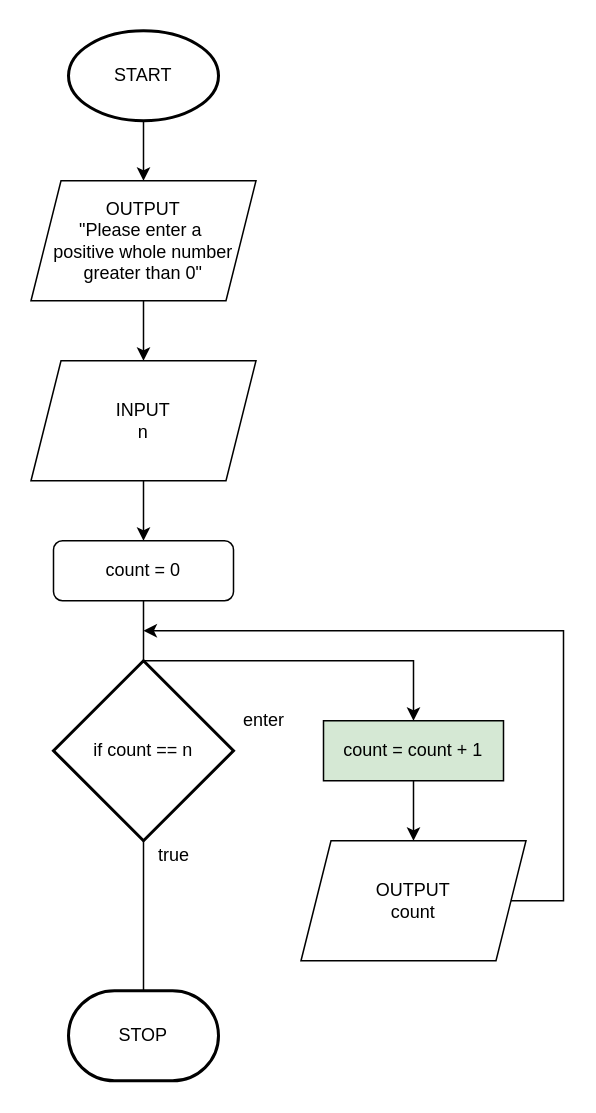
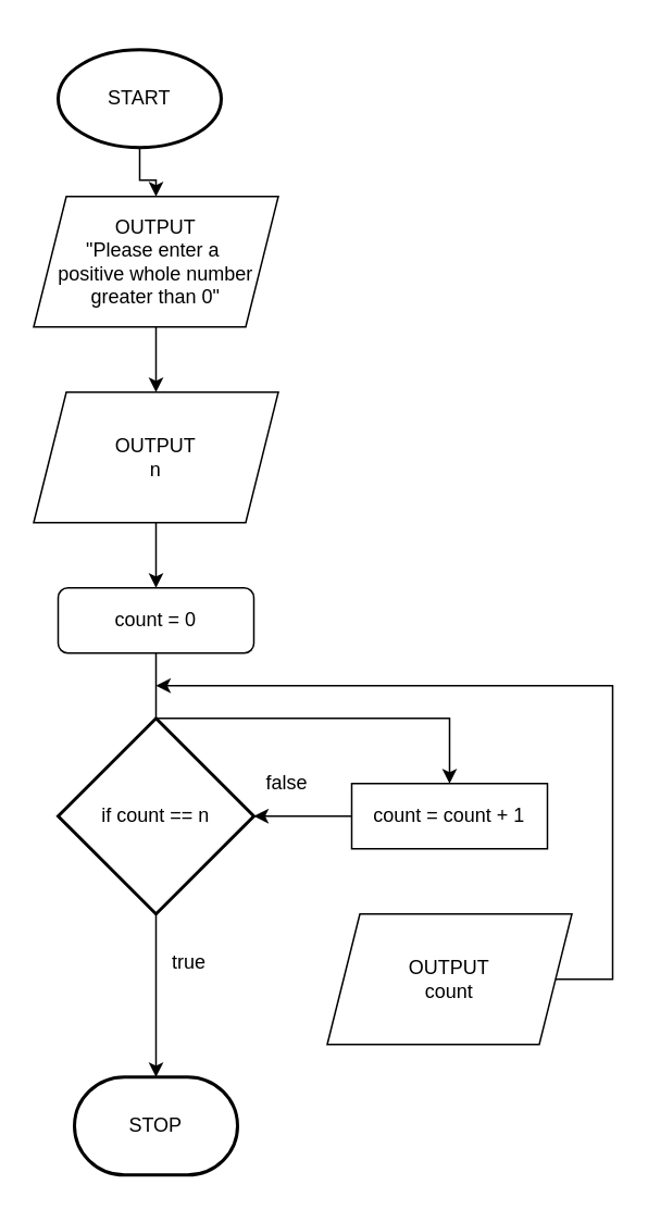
  <mxCell id="0" />
  <mxCell id="1" parent="0" />
  <mxCell id="2" style="edgeStyle=orthogonalEdgeStyle;rounded=0;orthogonalLoop=1;jettySize=auto;html=1;entryX=0.5;entryY=0;entryDx=0;entryDy=0;" edge="1" parent="1" source="3" target="6"><mxGeometry relative="1" as="geometry" /></mxCell>
- <mxCell id="3" value="START" style="strokeWidth=2;html=1;shape=mxgraph.flowchart.start_1;whiteSpace=wrap;" vertex="1" parent="1"><mxGeometry x="45" y="20" width="100" height="60" as="geometry" /></mxCell>
+ <mxCell id="3" value="START" style="strokeWidth=2;html=1;shape=mxgraph.flowchart.start_1;whiteSpace=wrap;" vertex="1" parent="1"><mxGeometry x="35" y="30" width="100" height="60" as="geometry" /></mxCell>
  <mxCell id="4" value="STOP" style="strokeWidth=2;html=1;shape=mxgraph.flowchart.terminator;whiteSpace=wrap;" vertex="1" parent="1"><mxGeometry x="45" y="660" width="100" height="60" as="geometry" /></mxCell>
  <mxCell id="5" style="edgeStyle=orthogonalEdgeStyle;rounded=0;orthogonalLoop=1;jettySize=auto;html=1;entryX=0.5;entryY=0;entryDx=0;entryDy=0;" edge="1" parent="1" source="6" target="8"><mxGeometry relative="1" as="geometry" /></mxCell>
  <mxCell id="6" value="OUTPUT&lt;br&gt;&quot;Please enter a&amp;nbsp;&lt;br&gt;positive whole number&lt;br&gt;greater than 0&quot;" style="shape=parallelogram;perimeter=parallelogramPerimeter;whiteSpace=wrap;html=1;fixedSize=1;" vertex="1" parent="1"><mxGeometry x="20" y="120" width="150" height="80" as="geometry" /></mxCell>
  <mxCell id="7" style="edgeStyle=orthogonalEdgeStyle;rounded=0;orthogonalLoop=1;jettySize=auto;html=1;entryX=0.5;entryY=0;entryDx=0;entryDy=0;" edge="1" parent="1" source="8" target="10"><mxGeometry relative="1" as="geometry" /></mxCell>
- <mxCell id="8" value="INPUT&lt;br&gt;n" style="shape=parallelogram;perimeter=parallelogramPerimeter;whiteSpace=wrap;html=1;fixedSize=1;" vertex="1" parent="1"><mxGeometry x="20" y="240" width="150" height="80" as="geometry" /></mxCell>
+ <mxCell id="8" value="OUTPUT&lt;br&gt;n" style="shape=parallelogram;perimeter=parallelogramPerimeter;whiteSpace=wrap;html=1;fixedSize=1;" vertex="1" parent="1"><mxGeometry x="20" y="240" width="150" height="80" as="geometry" /></mxCell>
  <mxCell id="9" style="edgeStyle=orthogonalEdgeStyle;rounded=0;orthogonalLoop=1;jettySize=auto;html=1;exitX=0.5;exitY=1;exitDx=0;exitDy=0;" edge="1" parent="1" source="10" target="16"><mxGeometry relative="1" as="geometry" /></mxCell>
  <mxCell id="10" value="count = 0" style="whiteSpace=wrap;html=1;rounded=1;" vertex="1" parent="1"><mxGeometry x="35" y="360" width="120" height="40" as="geometry" /></mxCell>
  <mxCell id="11" style="edgeStyle=orthogonalEdgeStyle;rounded=0;orthogonalLoop=1;jettySize=auto;html=1;exitX=0.5;exitY=1;exitDx=0;exitDy=0;" edge="1" parent="1" source="10" target="10"><mxGeometry relative="1" as="geometry" /></mxCell>
- <mxCell id="12" style="edgeStyle=orthogonalEdgeStyle;rounded=0;orthogonalLoop=1;jettySize=auto;html=1;entryX=0.5;entryY=0;entryDx=0;entryDy=0;entryPerimeter=0;endArrow=none;" edge="1" parent="1" source="13" target="4"><mxGeometry relative="1" as="geometry" /></mxCell>
+ <mxCell id="12" style="edgeStyle=orthogonalEdgeStyle;rounded=0;orthogonalLoop=1;jettySize=auto;html=1;entryX=0.5;entryY=0;entryDx=0;entryDy=0;entryPerimeter=0;" edge="1" parent="1" source="13" target="4"><mxGeometry relative="1" as="geometry" /></mxCell>
  <mxCell id="13" value="if count == n" style="strokeWidth=2;html=1;shape=mxgraph.flowchart.decision;whiteSpace=wrap;" vertex="1" parent="1"><mxGeometry x="35" y="440" width="120" height="120" as="geometry" /></mxCell>
- <mxCell id="14" value="true" style="text;html=1;align=center;verticalAlign=middle;resizable=0;points=[];autosize=1;strokeColor=none;fillColor=none;" vertex="1" parent="1"><mxGeometry x="95" y="560" width="40" height="20" as="geometry" /></mxCell>
- <mxCell id="15" style="edgeStyle=orthogonalEdgeStyle;rounded=0;orthogonalLoop=1;jettySize=auto;html=1;entryX=0.5;entryY=0;entryDx=0;entryDy=0;" edge="1" parent="1" source="16" target="19"><mxGeometry relative="1" as="geometry" /></mxCell>
- <mxCell id="16" value="count = count + 1" style="rounded=0;whiteSpace=wrap;html=1;fillColor=#d5e8d4;" vertex="1" parent="1"><mxGeometry x="215" y="480" width="120" height="40" as="geometry" /></mxCell>
- <mxCell id="17" value="enter" style="text;html=1;align=center;verticalAlign=middle;resizable=0;points=[];autosize=1;strokeColor=none;fillColor=none;" vertex="1" parent="1"><mxGeometry x="155" y="470" width="40" height="20" as="geometry" /></mxCell>
+ <mxCell id="14" value="true" style="text;html=1;align=center;verticalAlign=middle;resizable=0;points=[];autosize=1;strokeColor=none;fillColor=none;" vertex="1" parent="1"><mxGeometry x="95" y="580" width="40" height="20" as="geometry" /></mxCell>
+ <mxCell id="15" style="edgeStyle=orthogonalEdgeStyle;rounded=0;orthogonalLoop=1;jettySize=auto;html=1;" edge="1" parent="1" source="16" target="13"><mxGeometry relative="1" as="geometry" /></mxCell>
+ <mxCell id="16" value="count = count + 1" style="rounded=0;whiteSpace=wrap;html=1;" vertex="1" parent="1"><mxGeometry x="215" y="480" width="120" height="40" as="geometry" /></mxCell>
+ <mxCell id="17" value="false" style="text;html=1;align=center;verticalAlign=middle;resizable=0;points=[];autosize=1;strokeColor=none;fillColor=none;" vertex="1" parent="1"><mxGeometry x="155" y="470" width="40" height="20" as="geometry" /></mxCell>
  <mxCell id="18" style="edgeStyle=orthogonalEdgeStyle;rounded=0;orthogonalLoop=1;jettySize=auto;html=1;" edge="1" parent="1" source="19"><mxGeometry relative="1" as="geometry"><mxPoint x="95" y="420" as="targetPoint" /><Array as="points"><mxPoint x="375" y="600" /><mxPoint x="375" y="420" /></Array></mxGeometry></mxCell>
  <mxCell id="19" value="OUTPUT&lt;br&gt;count" style="shape=parallelogram;perimeter=parallelogramPerimeter;whiteSpace=wrap;html=1;fixedSize=1;" vertex="1" parent="1"><mxGeometry x="200" y="560" width="150" height="80" as="geometry" /></mxCell>
